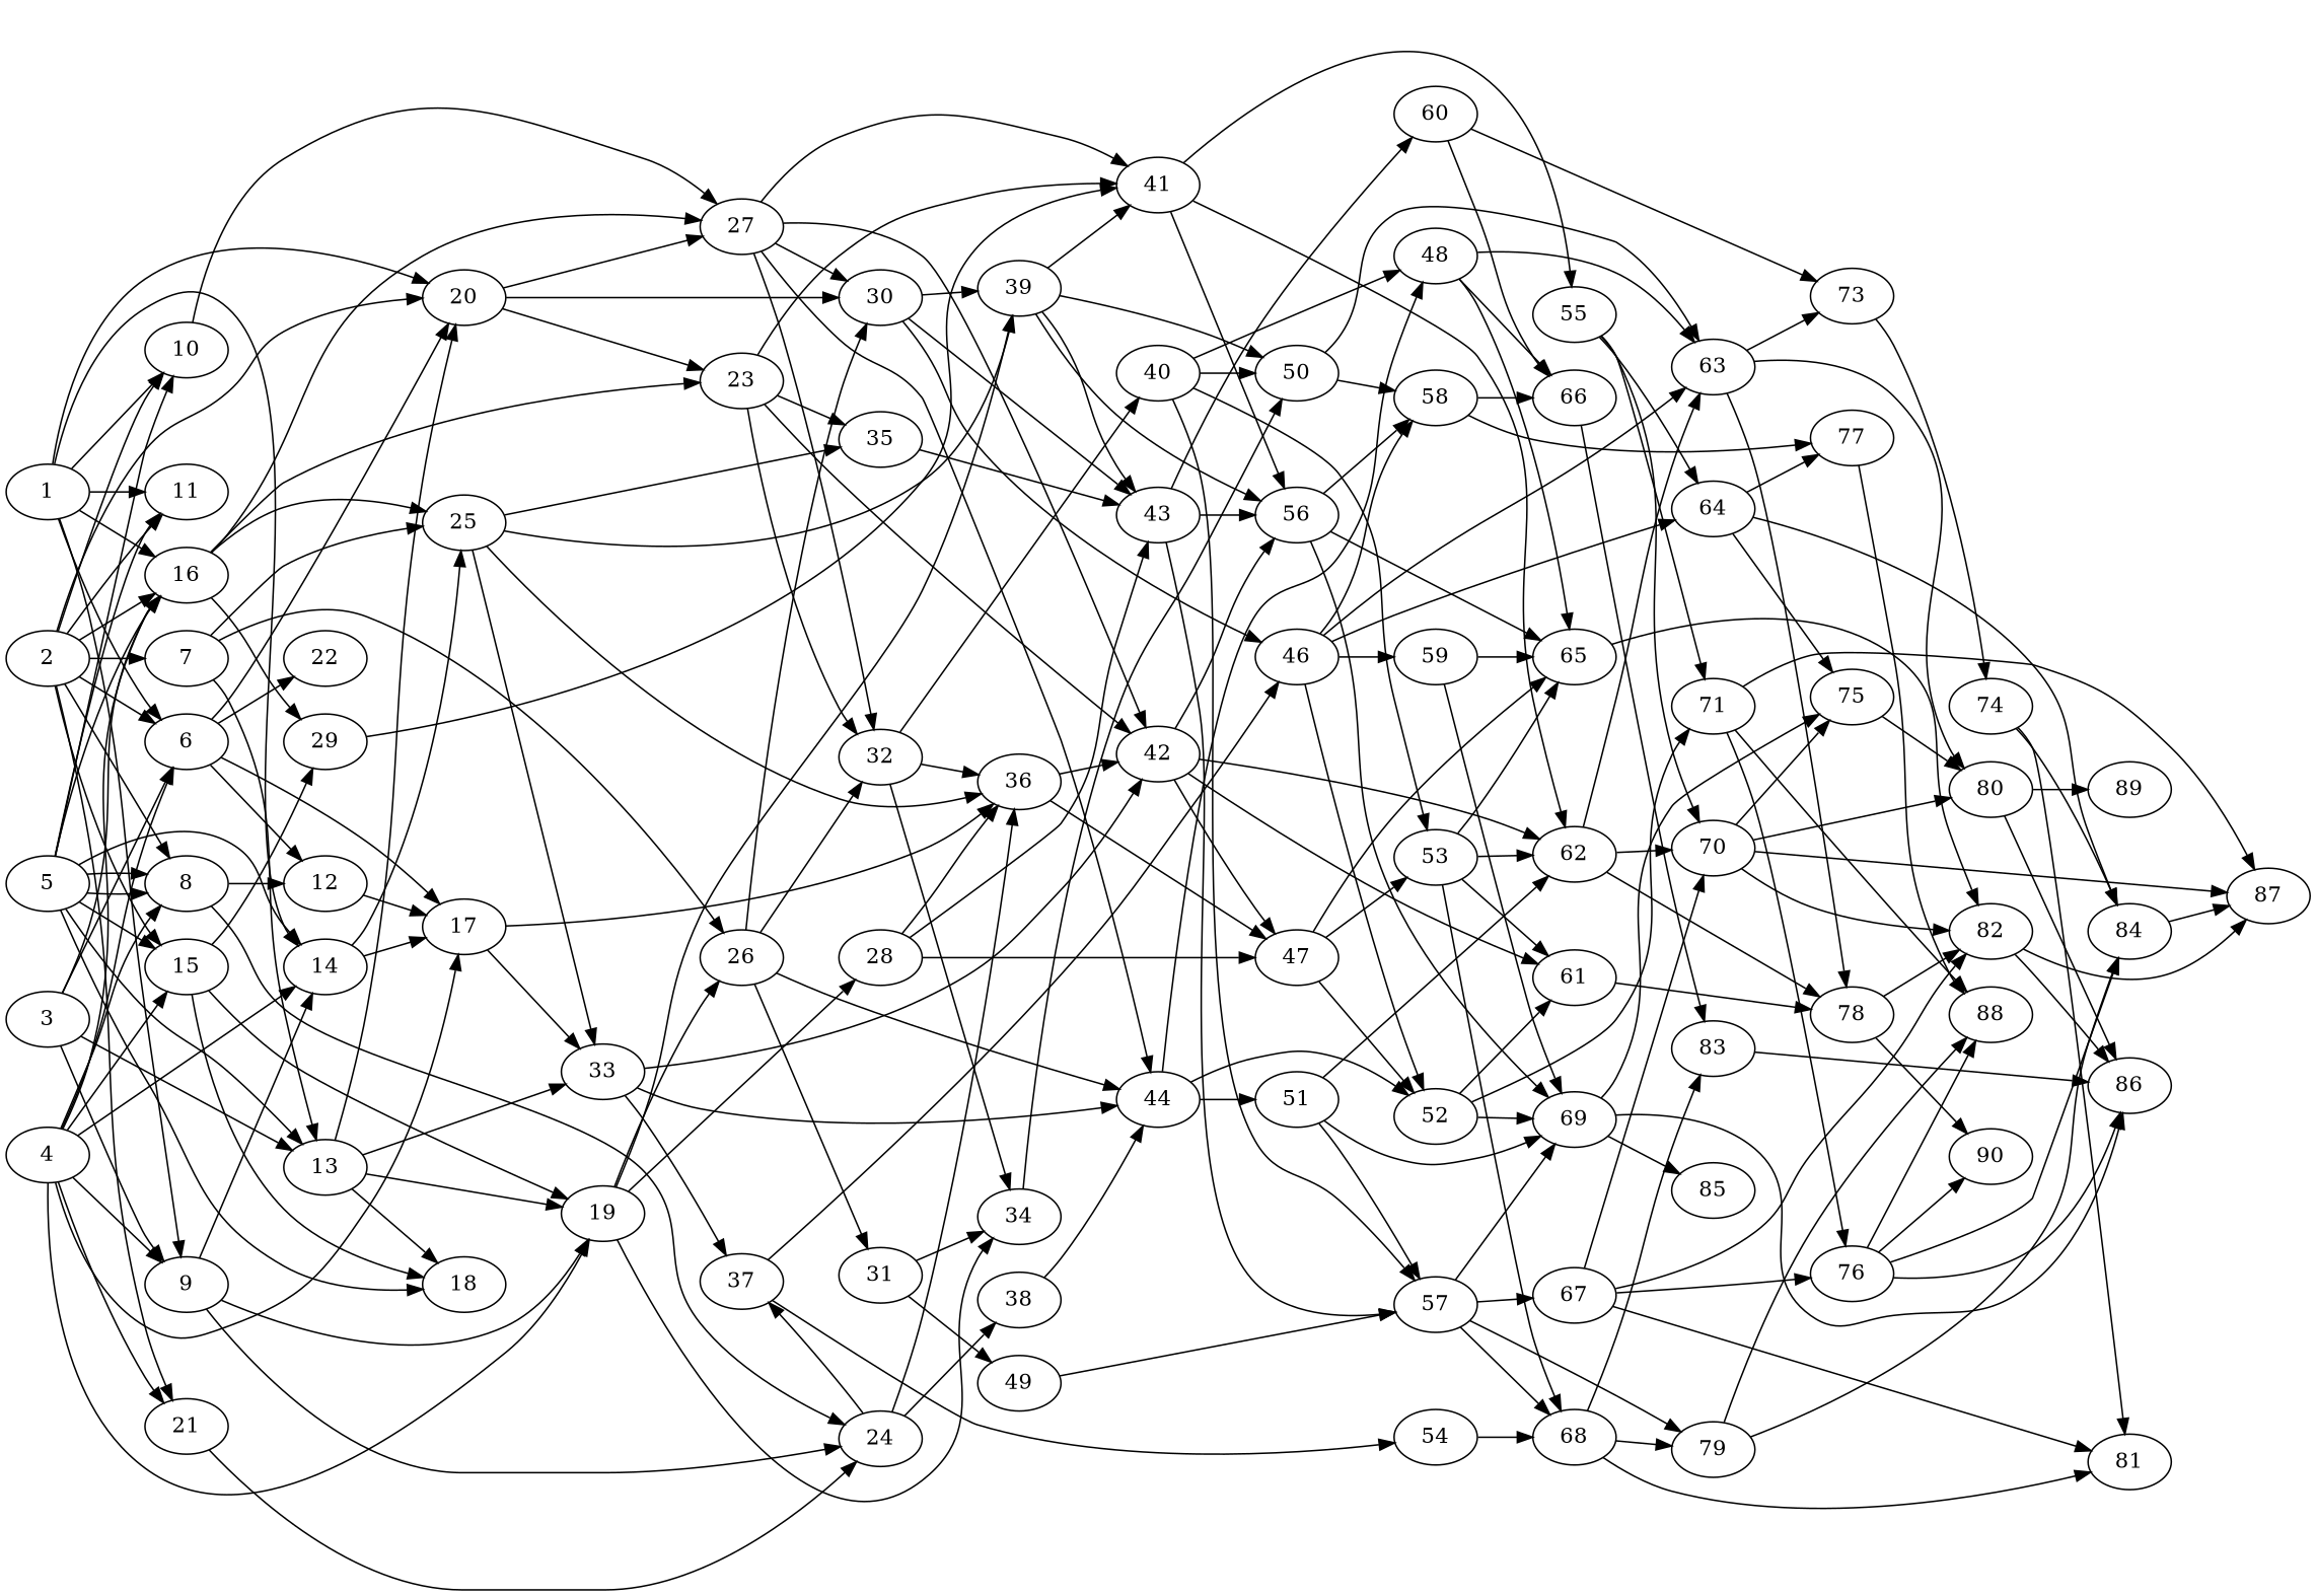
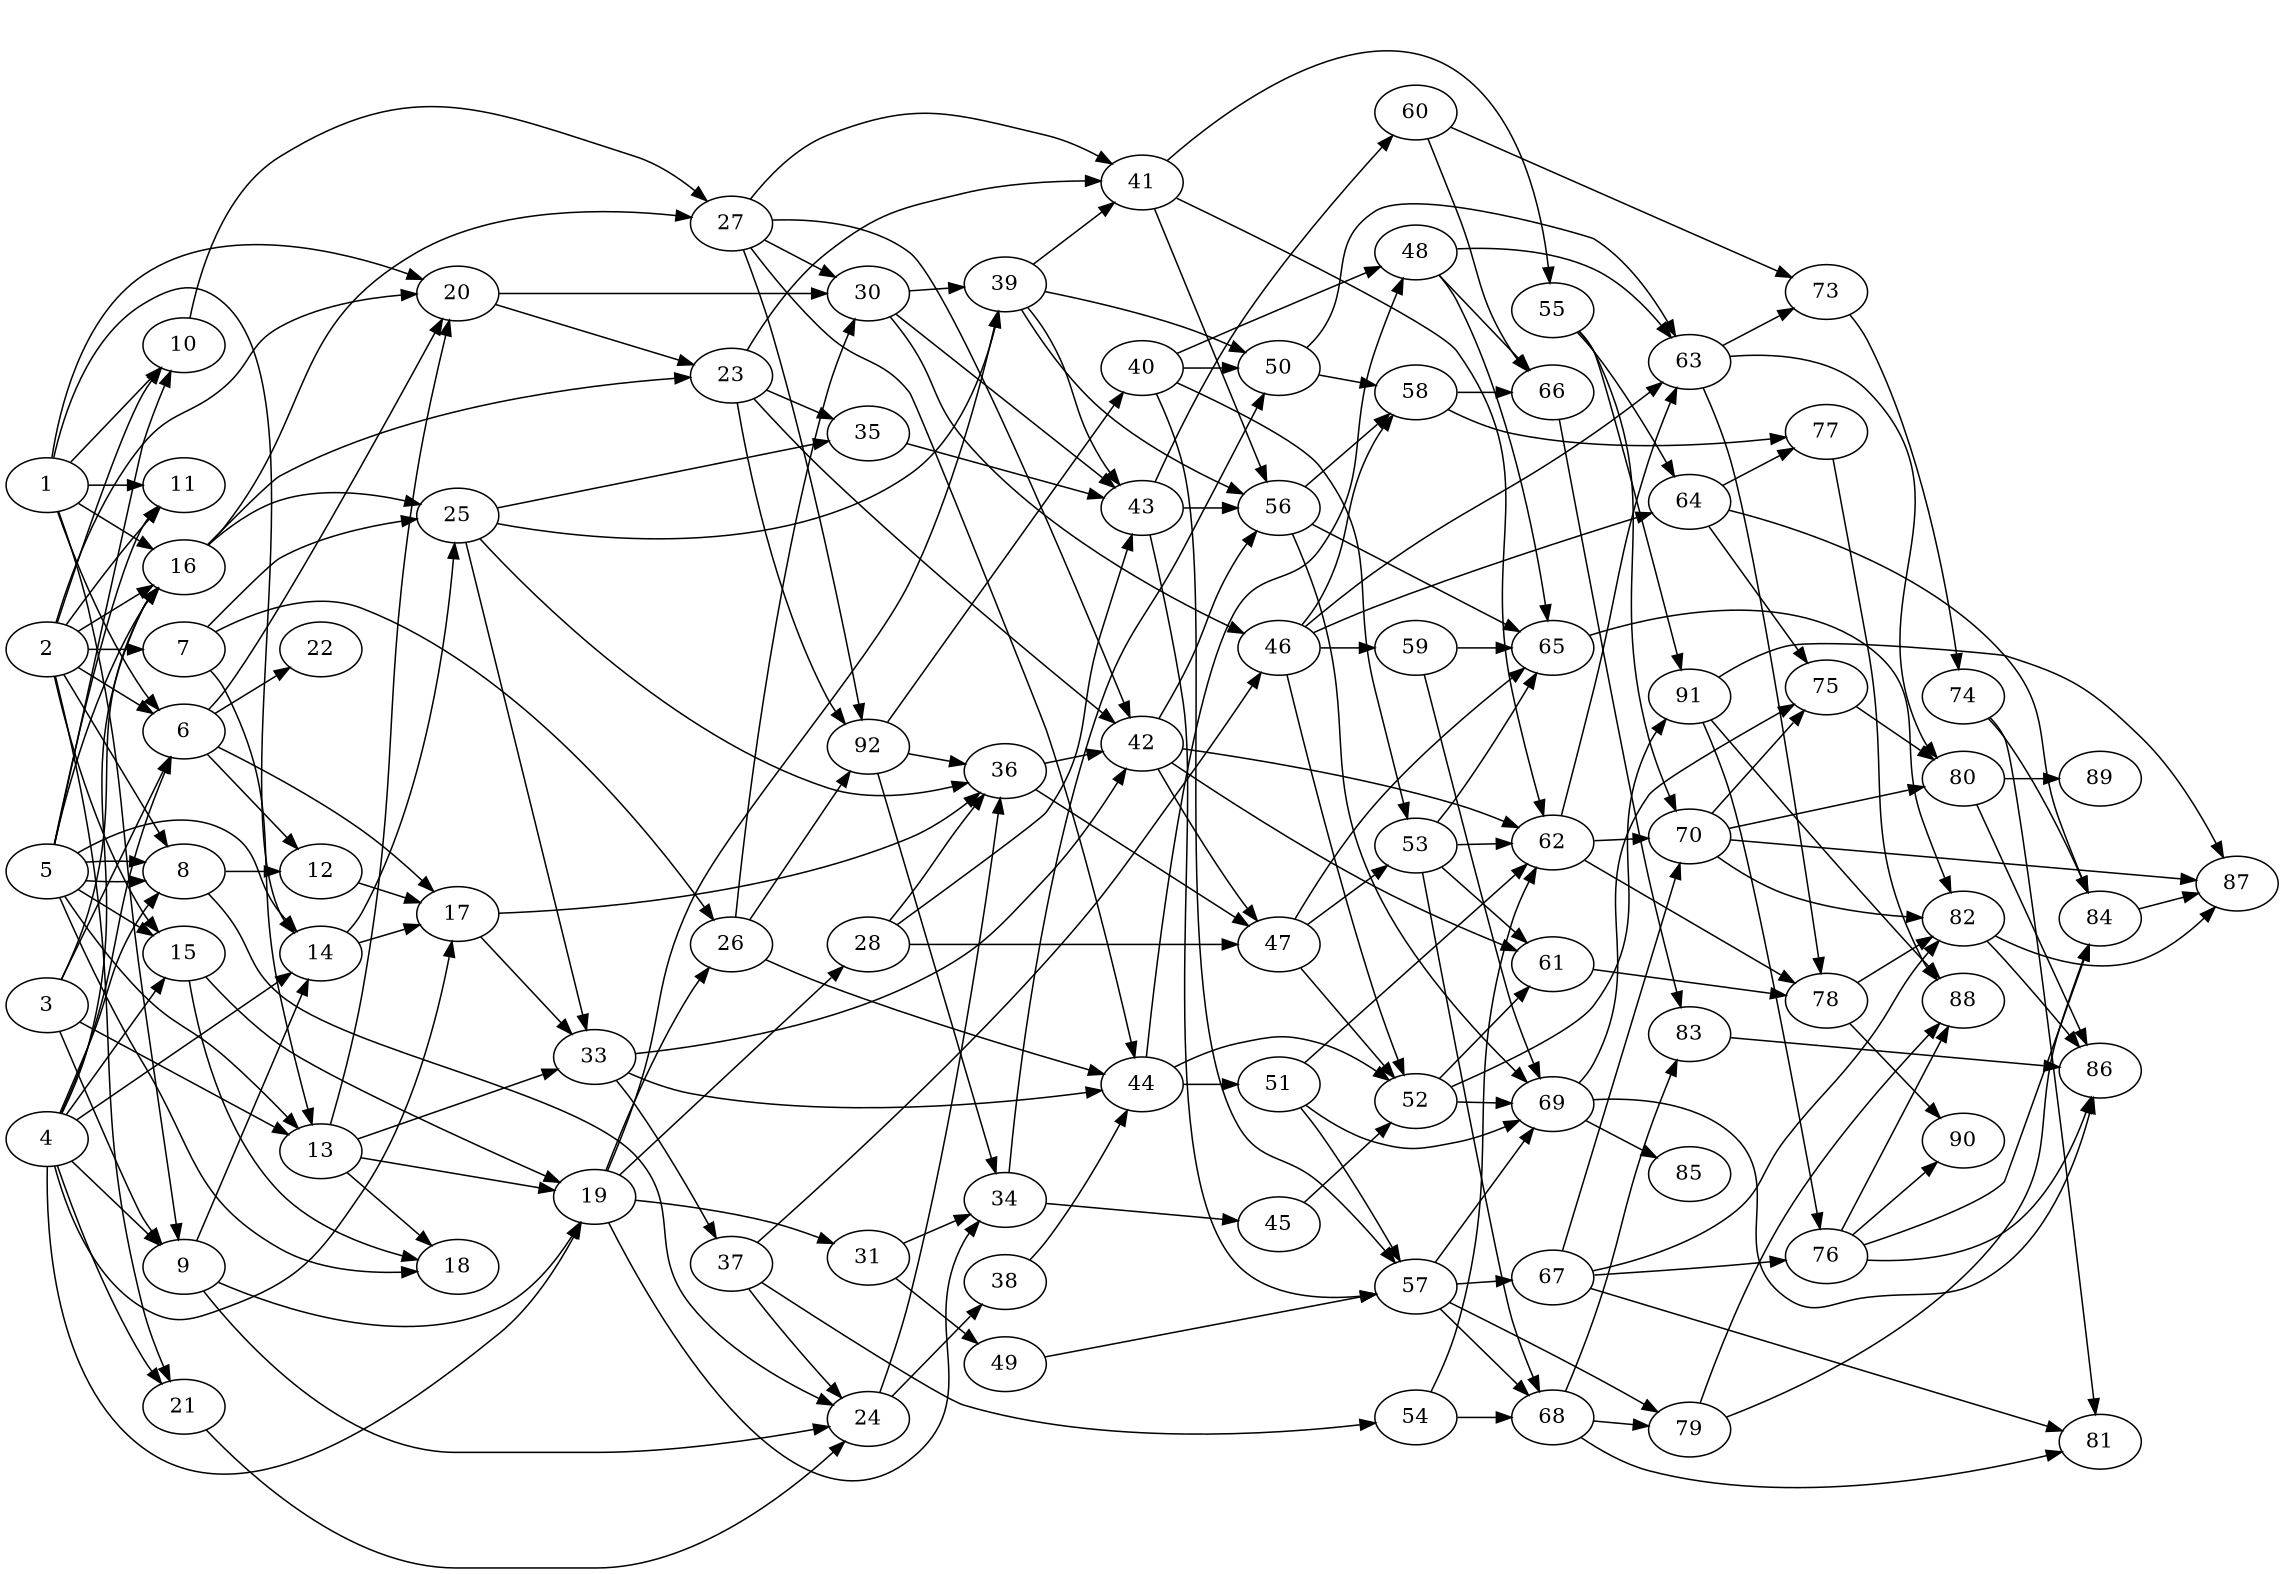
  digraph {
    rankdir=LR
    node [alpha=0.03]
    1 [alpha=0.05]
    6 [alpha=0.14]
    9 [alpha=0.14]
    10 [alpha=0.09]
    11 [alpha=0.11]
    14 [alpha=0.00]
    16 [alpha=0.18]
    20 [alpha=0.20]
    17
    12 [alpha=0.02]
    22 [alpha=0.05]
    19 [alpha=0.04]
    24 [alpha=0.07]
    27 [alpha=0.14]
    25 [alpha=0.06]
-   29 [alpha=0.01]
    23 [alpha=0.13]
    30 [alpha=0.06]
    33 [alpha=0.09]
    36 [alpha=0.13]
    26 [alpha=0.12]
    28 [alpha=0.19]
    34
    39 [alpha=0.11]
    37 [alpha=0.17]
    38 [alpha=0.11]
-   32 [alpha=0.02]
+   32 [alpha=0.02 label=92]
    44 [alpha=0.19]
    41 [alpha=0.19]
    42 [alpha=0.19]
    35 [alpha=0.09]
    43 [alpha=0.12]
    46 [alpha=0.01]
    2 [alpha=0.06]
    7 [alpha=0.06]
    8 [alpha=0.16]
    15 [alpha=0.12]
    21 [alpha=0.07]
    13 [alpha=0.07]
    18
    31 [alpha=0.06]
    3 [alpha=0.15]
    4 [alpha=0.00]
    47 [alpha=0.15]
+   45 [alpha=0.14]
    50 [alpha=0.09]
    56 [alpha=0.05]
    5 [alpha=0.04]
    40 [alpha=0.07]
    49
    48 [alpha=0.05]
    51 [alpha=0.13]
    52 [alpha=0.12]
    54 [alpha=0.08]
    55 [alpha=0.04]
    62
    61 [alpha=0.02]
    53
    65 [alpha=0.08]
    57 [alpha=0.00]
    60 [alpha=0.01]
    58 [alpha=0.04]
    63 [alpha=0.02]
    69 [alpha=0.12]
    59
    64
-   71 [alpha=0.15]
+   71 [alpha=0.15 label=91]
    70 [alpha=0.14]
    78 [alpha=0.04]
    68 [alpha=0.13]
    66 [alpha=0.02]
    67 [alpha=0.19]
    79 [alpha=0.17]
    73 [alpha=0.02]
    82 [alpha=0.01]
    77 [alpha=0.09]
    80 [alpha=0.01]
    75 [alpha=0.13]
    84 [alpha=0.12]
    83 [alpha=0.07]
    81 [alpha=0.10]
    85 [alpha=0.10]
    86 [alpha=0.18]
    76 [alpha=0.11]
    88 [alpha=0.07]
    87 [alpha=0.08]
    90 [alpha=0.18]
    74 [alpha=0.15]
    89
    1 -> 6
    1 -> 9
    1 -> 10
    1 -> 11
    1 -> 14
    1 -> 16
    1 -> 20
    6 -> 20
    6 -> 17
    6 -> 12
    6 -> 22
    9 -> 14
    9 -> 19
    9 -> 24
    10 -> 27
    14 -> 17
    14 -> 25
    16 -> 27
    16 -> 25
-   16 -> 29
    16 -> 23
-   20 -> 27
    20 -> 23
    20 -> 30
    17 -> 33
    17 -> 36
    12 -> 17
    19 -> 26
    19 -> 28
    19 -> 34
    19 -> 39
    24 -> 36
-   24 -> 37
+   37 -> 24
    24 -> 38
    27 -> 30
    27 -> 32
    27 -> 44
    27 -> 41
    27 -> 42
    25 -> 33
    25 -> 36
    25 -> 39
    25 -> 35
-   29 -> 41
    23 -> 32
    23 -> 41
    23 -> 42
    23 -> 35
    30 -> 39
    30 -> 43
    30 -> 46
    33 -> 37
    33 -> 44
    33 -> 42
    36 -> 42
    36 -> 47
    26 -> 30
    26 -> 32
    26 -> 44
-   26 -> 31
+   19 -> 31
    28 -> 36
    28 -> 43
    28 -> 47
+   34 -> 45
    34 -> 50
    39 -> 41
    39 -> 43
    39 -> 50
    39 -> 56
    37 -> 46
    37 -> 54
    38 -> 44
    32 -> 36
    32 -> 34
    32 -> 40
    44 -> 48
    44 -> 51
    44 -> 52
    41 -> 56
    41 -> 55
    41 -> 62
    42 -> 47
    42 -> 56
    42 -> 62
    42 -> 61
    35 -> 43
    43 -> 56
    43 -> 57
    43 -> 60
    46 -> 52
    46 -> 58
    46 -> 63
    46 -> 59
    46 -> 64
    2 -> 6
    2 -> 10
    2 -> 11
    2 -> 16
    2 -> 20
    2 -> 7
    2 -> 8
    2 -> 15
    2 -> 21
    7 -> 25
    7 -> 26
    7 -> 13
    8 -> 12
    8 -> 24
    15 -> 19
-   15 -> 29
    15 -> 18
    21 -> 24
    13 -> 20
    13 -> 19
    13 -> 33
    13 -> 18
    31 -> 34
    31 -> 49
    3 -> 6
    3 -> 9
    3 -> 16
    3 -> 13
    4 -> 6
    4 -> 9
    4 -> 14
    4 -> 16
    4 -> 17
    4 -> 19
    4 -> 8
    4 -> 15
    4 -> 21
    47 -> 52
    47 -> 53
    47 -> 65
+   45 -> 52
    50 -> 58
    50 -> 63
    56 -> 65
    56 -> 58
    56 -> 69
    5 -> 10
    5 -> 11
    5 -> 14
    5 -> 16
    5 -> 8
    5 -> 8
    5 -> 15
    5 -> 13
    5 -> 18
    40 -> 50
    40 -> 48
    40 -> 53
    40 -> 57
    49 -> 57
    48 -> 65
    48 -> 63
    48 -> 66
    51 -> 62
    51 -> 57
    51 -> 69
    52 -> 61
    52 -> 69
    52 -> 71
+   54 -> 62
    54 -> 68
    55 -> 64
    55 -> 71
    55 -> 70
    62 -> 63
    62 -> 70
    62 -> 78
    61 -> 78
    53 -> 62
    53 -> 61
    53 -> 65
    53 -> 68
    65 -> 82
    57 -> 69
    57 -> 68
    57 -> 67
    57 -> 79
    60 -> 66
    60 -> 73
    58 -> 66
    58 -> 77
    63 -> 78
    63 -> 73
    63 -> 80
    69 -> 75
    69 -> 85
    69 -> 86
    59 -> 65
    59 -> 69
    64 -> 77
    64 -> 75
    64 -> 84
    71 -> 76
    71 -> 88
    71 -> 87
    70 -> 82
    70 -> 80
    70 -> 75
    70 -> 87
    78 -> 82
    78 -> 90
    68 -> 79
    68 -> 83
    68 -> 81
    66 -> 83
    67 -> 70
    67 -> 82
    67 -> 81
    67 -> 76
    79 -> 84
    79 -> 88
    73 -> 74
    82 -> 86
    82 -> 87
    77 -> 88
    80 -> 86
    80 -> 89
    75 -> 80
    84 -> 87
    83 -> 86
    76 -> 84
    76 -> 86
    76 -> 88
    76 -> 90
    74 -> 84
    74 -> 81
  }
